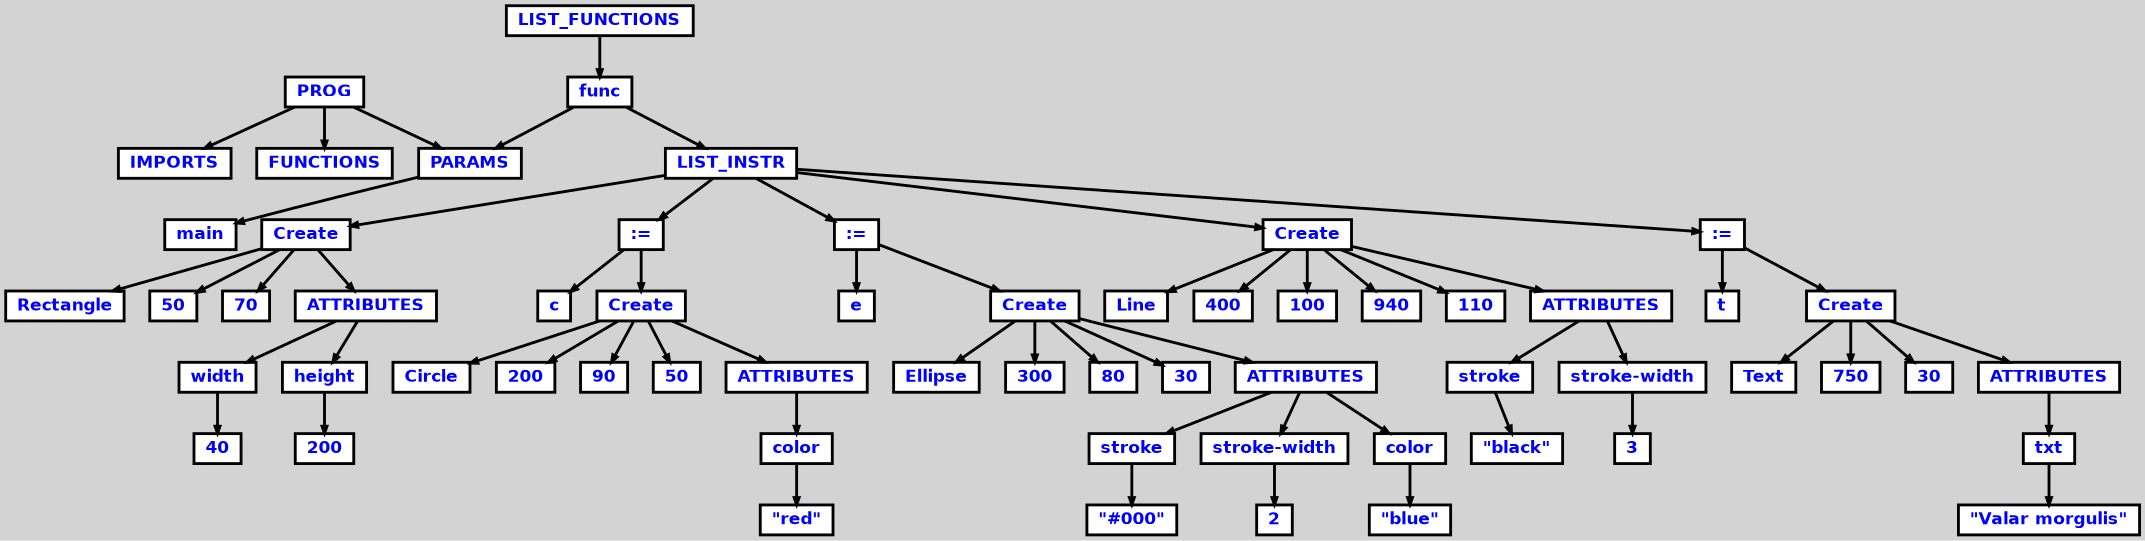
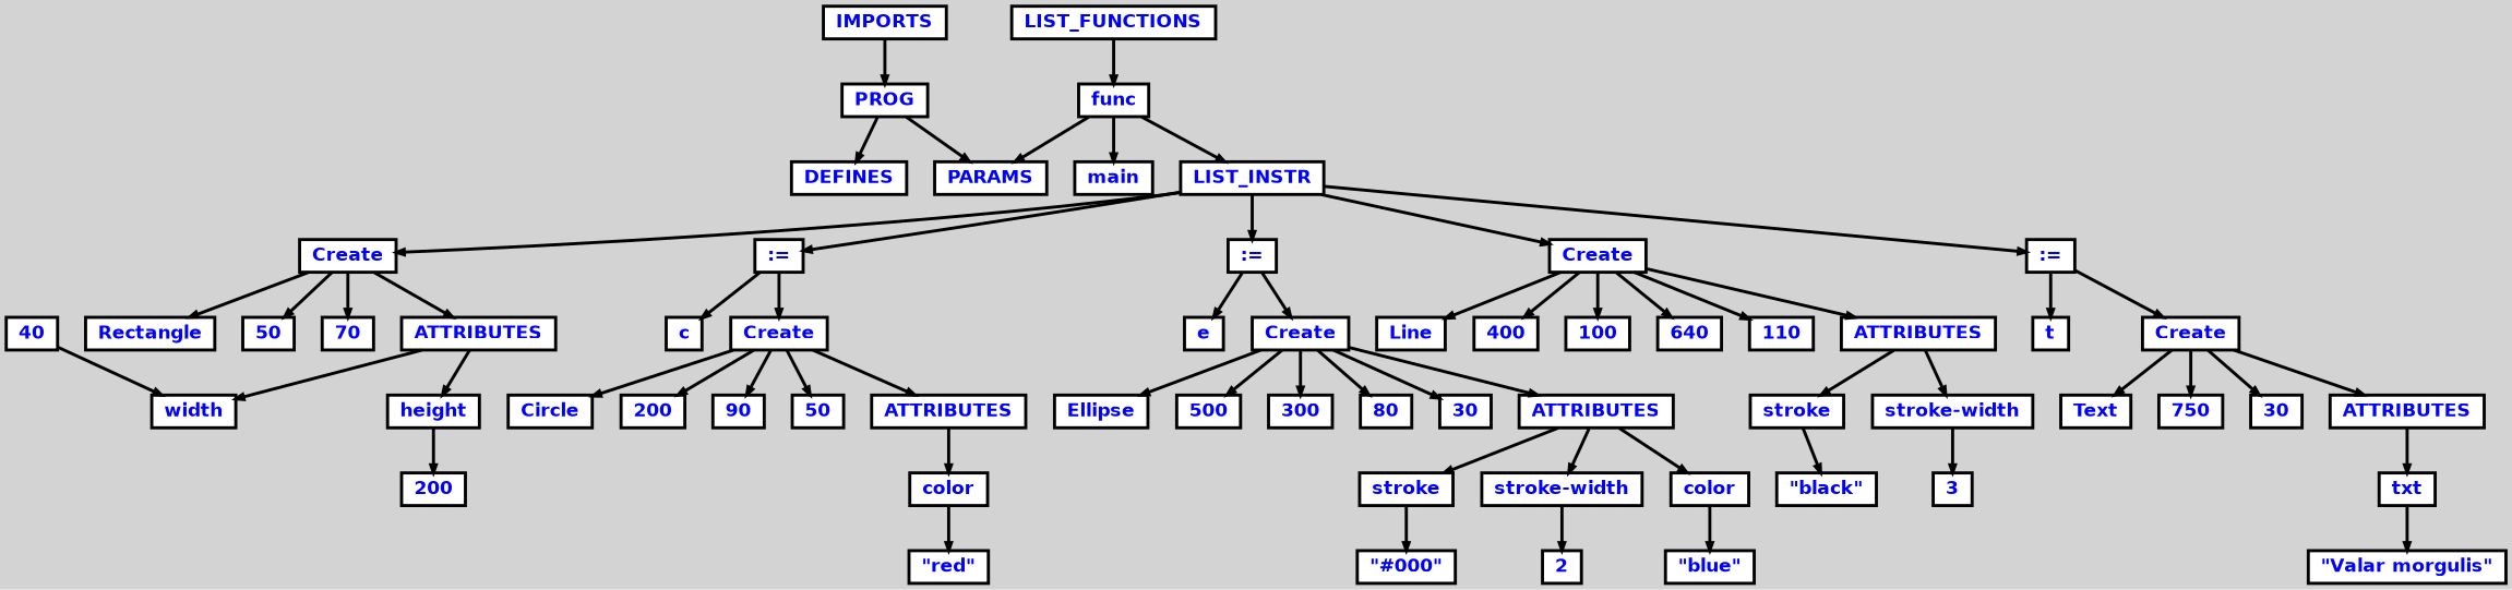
  digraph {
    bgcolor=lightgrey
    ordering=out
    ranksep=.4
    node [color=black fillcolor=white fixedsize=false fontcolor=blue fontname="Helvetica-bold" fontsize=12 shape=box style="filled, solid, bold"]
    edge [arrowsize=.5 color=black style=bold]
    n1 [height=.25 label=PROG width=.25]
    n2 [height=.25 label=IMPORTS width=.25]
-   n3 [height=.25 label=FUNCTIONS width=.25]
+   n3 [height=.25 label=DEFINES width=.25]
    n4 [height=.25 label=PARAMS width=.25]
    n5 [height=.25 label=LIST_FUNCTIONS width=.25]
    n6 [height=.25 label=func width=.25]
    n7 [height=.25 label=main width=.25]
    n8 [height=.25 label=LIST_INSTR width=.25]
    n9 [height=.25 label=Create width=.25]
    n10 [height=.25 label=":=" width=.25]
    n11 [height=.25 label=":=" width=.25]
    n12 [height=.25 label=Create width=.25]
    n13 [height=.25 label=":=" width=.25]
    n14 [height=.25 label=Rectangle width=.25]
    n15 [height=.25 label=50 width=.25]
    n16 [height=.25 label=70 width=.25]
    n17 [height=.25 label=ATTRIBUTES width=.25]
    n18 [height=.25 label=c width=.25]
    n19 [height=.25 label=Create width=.25]
    n20 [height=.25 label=e width=.25]
    n21 [height=.25 label=Create width=.25]
    n22 [height=.25 label=Line width=.25]
    n23 [height=.25 label=400 width=.25]
    n24 [height=.25 label=100 width=.25]
-   n25 [height=.25 label=940 width=.25]
+   n25 [height=.25 label=640 width=.25]
    n26 [height=.25 label=110 width=.25]
    n27 [height=.25 label=ATTRIBUTES width=.25]
    n28 [height=.25 label=t width=.25]
    n29 [height=.25 label=Create width=.25]
    n30 [height=.25 label=width width=.25]
    n31 [height=.25 label=height width=.25]
    n32 [height=.25 label=40 width=.25]
    n33 [height=.25 label=200 width=.25]
    n34 [height=.25 label=Circle width=.25]
    n35 [height=.25 label=200 width=.25]
    n36 [height=.25 label=90 width=.25]
    n37 [height=.25 label=50 width=.25]
    n38 [height=.25 label=ATTRIBUTES width=.25]
    n39 [height=.25 label=color width=.25]
    n40 [height=.25 label="\"red\"" width=.25]
    n41 [height=.25 label=Ellipse width=.25]
+   n42 [height=.25 label=500 width=.25]
    n43 [height=.25 label=300 width=.25]
    n44 [height=.25 label=80 width=.25]
    n45 [height=.25 label=30 width=.25]
    n46 [height=.25 label=ATTRIBUTES width=.25]
    n47 [height=.25 label=stroke width=.25]
    n48 [height=.25 label="stroke-width" width=.25]
    n49 [height=.25 label=color width=.25]
    n50 [height=.25 label="\"#000\"" width=.25]
    n51 [height=.25 label=2 width=.25]
    n52 [height=.25 label="\"blue\"" width=.25]
    n53 [height=.25 label=stroke width=.25]
    n54 [height=.25 label="stroke-width" width=.25]
    n55 [height=.25 label="\"black\"" width=.25]
    n56 [height=.25 label=3 width=.25]
    n57 [height=.25 label=Text width=.25]
    n58 [height=.25 label=750 width=.25]
    n59 [height=.25 label=30 width=.25]
    n60 [height=.25 label=ATTRIBUTES width=.25]
    n61 [height=.25 label=txt width=.25]
    n62 [height=.25 label="\"Valar morgulis\"" width=.25]
-   n1 -> n2
+   n2 -> n1
    n1 -> n3
    n1 -> n4
    n5 -> n6
    n6 -> n4
-   n4 -> n7
+   n6 -> n7
    n6 -> n8
    n8 -> n9
    n8 -> n10
    n8 -> n11
    n8 -> n12
    n8 -> n13
    n9 -> n14
    n9 -> n15
    n9 -> n16
    n9 -> n17
    n10 -> n18
    n10 -> n19
    n11 -> n20
    n11 -> n21
    n12 -> n22
    n12 -> n23
    n12 -> n24
    n12 -> n25
    n12 -> n26
    n12 -> n27
    n13 -> n28
    n13 -> n29
    n17 -> n30
    n17 -> n31
    n19 -> n34
    n19 -> n35
    n19 -> n36
    n19 -> n37
    n19 -> n38
    n21 -> n41
+   n21 -> n42
    n21 -> n43
    n21 -> n44
    n21 -> n45
    n21 -> n46
    n27 -> n53
    n27 -> n54
    n29 -> n57
    n29 -> n58
    n29 -> n59
    n29 -> n60
-   n30 -> n32
+   n32 -> n30
    n31 -> n33
    n38 -> n39
    n39 -> n40
    n46 -> n47
    n46 -> n48
    n46 -> n49
    n47 -> n50
    n48 -> n51
    n49 -> n52
    n53 -> n55
    n54 -> n56
    n60 -> n61
    n61 -> n62
  }
